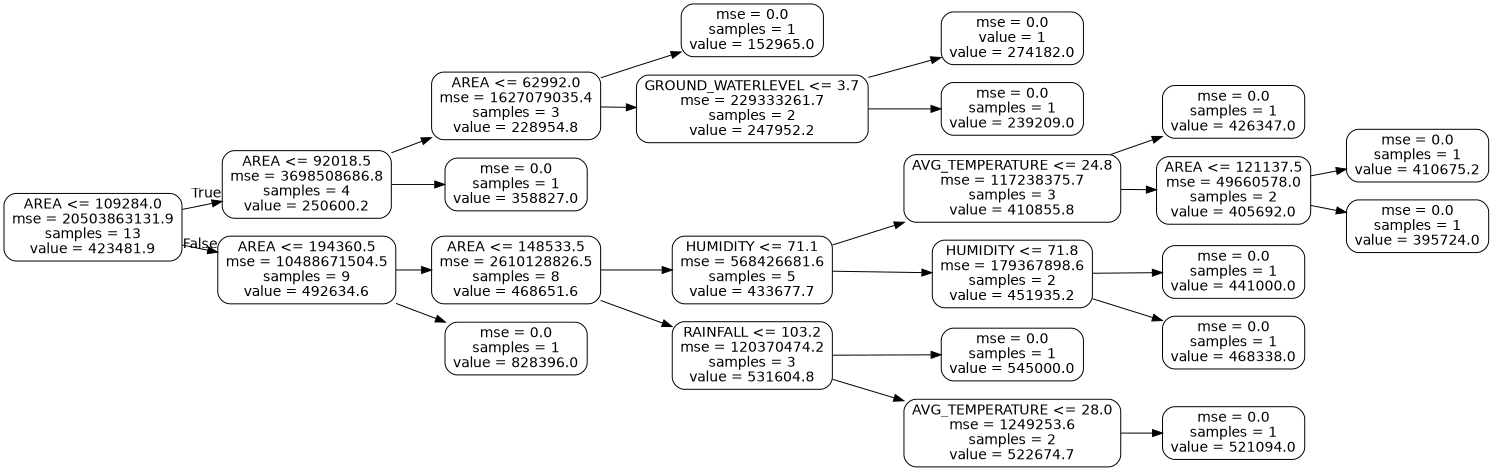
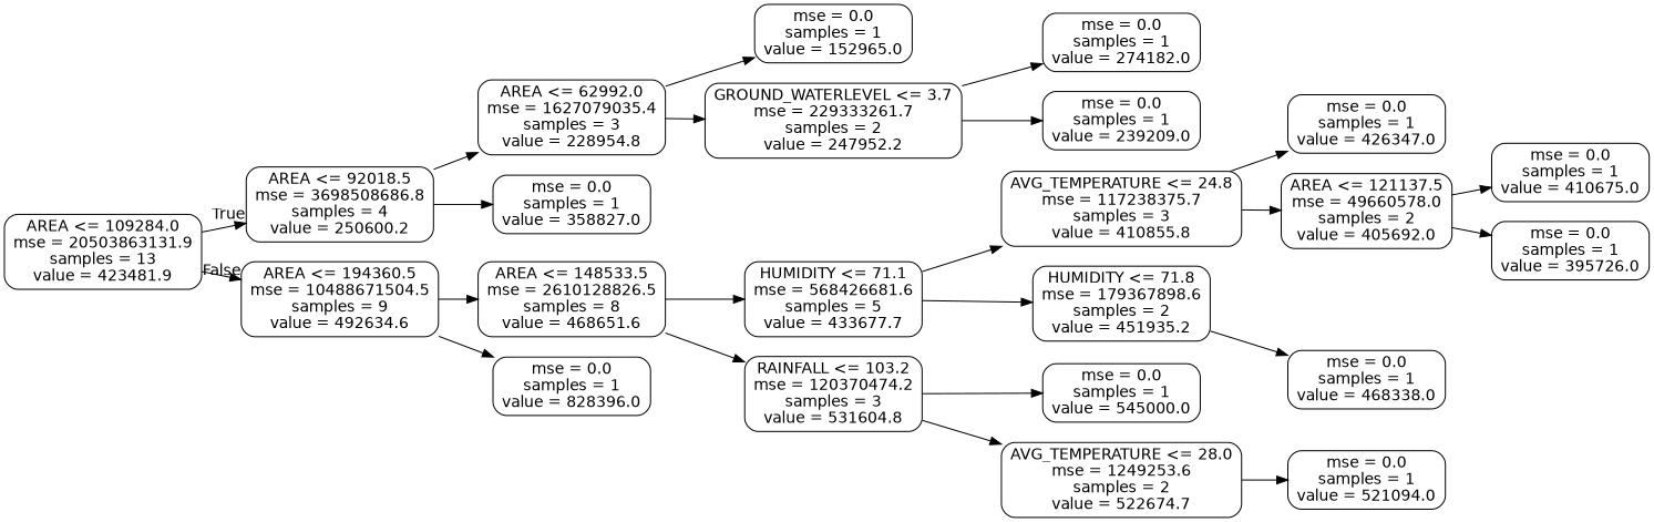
  digraph {
    rankdir=LR
    node [color=black fontname=helvetica shape=box style=rounded]
    edge [fontname=helvetica]
    n1 [label="AREA <= 109284.0\nmse = 20503863131.9\nsamples = 13\nvalue = 423481.9"]
    n2 [label="AREA <= 92018.5\nmse = 3698508686.8\nsamples = 4\nvalue = 250600.2"]
    n3 [label="AREA <= 194360.5\nmse = 10488671504.5\nsamples = 9\nvalue = 492634.6"]
    n4 [label="AREA <= 62992.0\nmse = 1627079035.4\nsamples = 3\nvalue = 228954.8"]
    n5 [label="mse = 0.0\nsamples = 1\nvalue = 358827.0"]
    n6 [label="AREA <= 148533.5\nmse = 2610128826.5\nsamples = 8\nvalue = 468651.6"]
    n7 [label="mse = 0.0\nsamples = 1\nvalue = 828396.0"]
    n8 [label="mse = 0.0\nsamples = 1\nvalue = 152965.0"]
    n9 [label="GROUND_WATERLEVEL <= 3.7\nmse = 229333261.7\nsamples = 2\nvalue = 247952.2"]
-   n10 [label="mse = 0.0\nvalue = 1\nvalue = 274182.0"]
+   n10 [label="mse = 0.0\nsamples = 1\nvalue = 274182.0"]
    n11 [label="mse = 0.0\nsamples = 1\nvalue = 239209.0"]
    n12 [label="HUMIDITY <= 71.1\nmse = 568426681.6\nsamples = 5\nvalue = 433677.7"]
    n13 [label="RAINFALL <= 103.2\nmse = 120370474.2\nsamples = 3\nvalue = 531604.8"]
    n14 [label="AVG_TEMPERATURE <= 24.8\nmse = 117238375.7\nsamples = 3\nvalue = 410855.8"]
    n15 [label="HUMIDITY <= 71.8\nmse = 179367898.6\nsamples = 2\nvalue = 451935.2"]
    n16 [label="mse = 0.0\nsamples = 1\nvalue = 545000.0"]
    n17 [label="AVG_TEMPERATURE <= 28.0\nmse = 1249253.6\nsamples = 2\nvalue = 522674.7"]
    n18 [label="mse = 0.0\nsamples = 1\nvalue = 426347.0"]
    n19 [label="AREA <= 121137.5\nmse = 49660578.0\nsamples = 2\nvalue = 405692.0"]
-   n20 [label="mse = 0.0\nsamples = 1\nvalue = 441000.0"]
    n21 [label="mse = 0.0\nsamples = 1\nvalue = 468338.0"]
-   n22 [label="mse = 0.0\nsamples = 1\nvalue = 410675.2"]
-   n23 [label="mse = 0.0\nsamples = 1\nvalue = 395724.0"]
+   n22 [label="mse = 0.0\nsamples = 1\nvalue = 410675.0"]
+   n23 [label="mse = 0.0\nsamples = 1\nvalue = 395726.0"]
    n24 [label="mse = 0.0\nsamples = 1\nvalue = 521094.0"]
    n1 -> n2 [headlabel=True labelangle=45 labeldistance=2.5]
    n1 -> n3 [headlabel=False labelangle=-45 labeldistance=2.5]
    n2 -> n4
    n2 -> n5
    n3 -> n6
    n3 -> n7
    n4 -> n8
    n4 -> n9
    n6 -> n12
    n6 -> n13
    n9 -> n10
    n9 -> n11
    n12 -> n14
    n12 -> n15
    n13 -> n16
    n13 -> n17
    n14 -> n18
    n14 -> n19
-   n15 -> n20
    n15 -> n21
    n17 -> n24
    n19 -> n22
    n19 -> n23
  }
